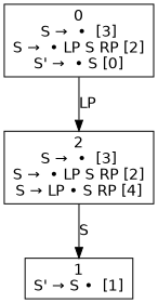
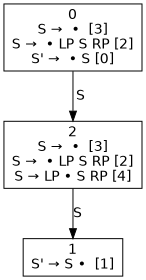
  digraph {
    node [fontname=Helvetica shape=box]
    edge [fontname=Helvetica]
    n1 [label=<0<br />S →  •  [3]<br />S →  • LP S RP [2]<br />S' →  • S [0]>]
    n2 [label=<2<br />S →  •  [3]<br />S →  • LP S RP [2]<br />S → LP • S RP [4]>]
    n3 [label=<1<br />S' → S •  [1]>]
-   n1 -> n2 [label=LP]
+   n1 -> n2 [label=S]
    n2 -> n3 [label=S]
  }
